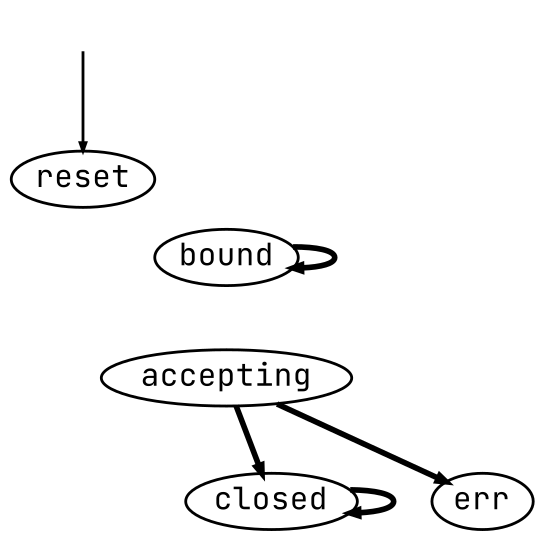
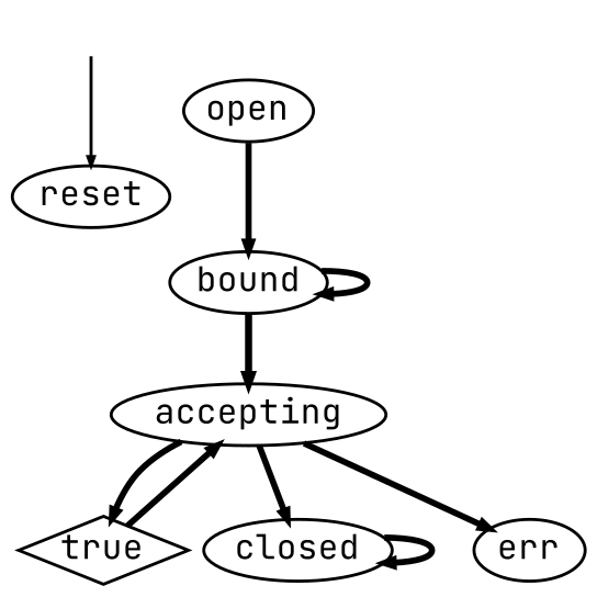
  digraph {
    fontname="JetBrains Mono"
    nodesep=0.18
    rankdir=TB
    ranksep=0.08
    node [fontname="JetBrains Mono" fontsize=11.0 margin=0.01 shape=ellipse]
    edge [arrowhead=normal arrowsize=.3 fontname="JetBrains Mono" fontsize=6.0 margin=0.05 penwidth=2.0043213737826426]
    None [height=0.1 shape=none style=invis width=0.1]
    reset [height=0.1 width=0.5]
+   open [height=0.1 width=0.5]
    bound [height=0.1 width=0.5]
    accepting [height=0.1 width=0.5]
+   n6 [fontsize=11 height=0.3 label=true shape=diamond width=0.2]
    closed [height=0.1 width=0.5]
    err [height=0.1 width=0.5]
    subgraph sub_1 {
      rank=source
      None
    }
    None -> reset [penwidth=""]
+   open -> bound [label=" "]
    bound -> bound [label=" "]
+   bound -> accepting [label=" " penwidth=2.303196057420489]
+   accepting -> n6 [label=" "]
    accepting -> closed [label=" "]
    accepting -> err [label=" "]
+   n6 -> accepting [label=" "]
    closed -> closed [label=" "]
  }
